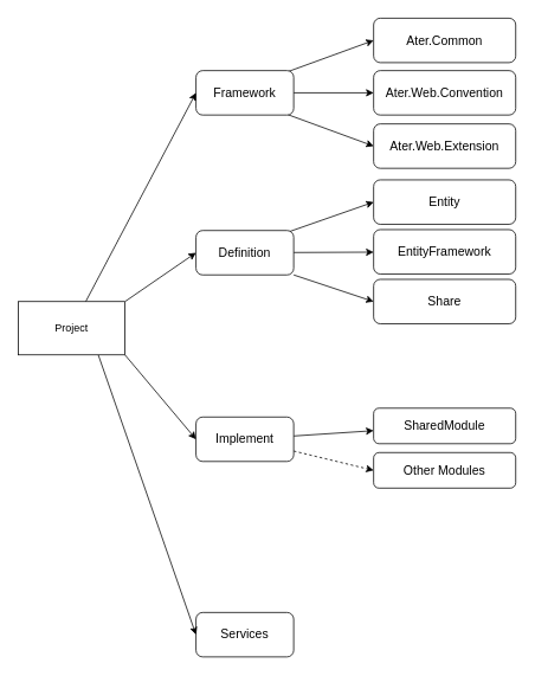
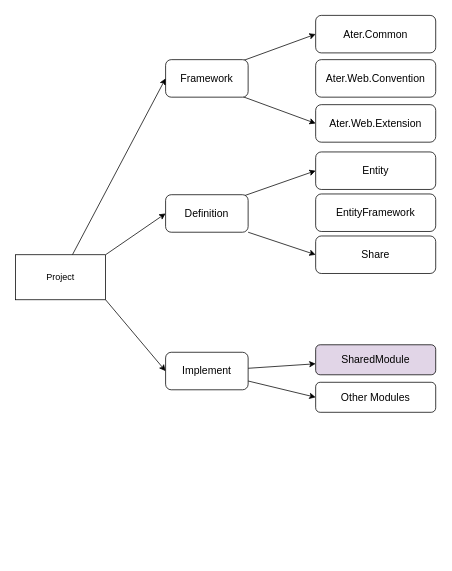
  <mxCell id="0" />
  <mxCell id="1" parent="0" />
  <mxCell id="2" style="edgeStyle=none;html=1;exitX=0.936;exitY=0.04;exitDx=0;exitDy=0;exitPerimeter=0;entryX=0;entryY=0.5;entryDx=0;entryDy=0;" parent="1" source="5" target="22" edge="1"><mxGeometry relative="1" as="geometry"><mxPoint x="410" y="229" as="targetPoint" /></mxGeometry></mxCell>
- <mxCell id="3" style="edgeStyle=none;html=1;" parent="1" source="5" target="23" edge="1"><mxGeometry relative="1" as="geometry" /></mxCell>
  <mxCell id="4" style="edgeStyle=none;html=1;exitX=1;exitY=1;exitDx=0;exitDy=0;entryX=0;entryY=0.5;entryDx=0;entryDy=0;" parent="1" source="5" target="24" edge="1"><mxGeometry relative="1" as="geometry" /></mxCell>
  <mxCell id="5" value="Definition" style="rounded=1;whiteSpace=wrap;html=1;fontSize=14;" parent="1" vertex="1"><mxGeometry x="220" y="259" width="110" height="50" as="geometry" /></mxCell>
- <mxCell id="6" style="edgeStyle=none;html=1;exitX=1;exitY=0.5;exitDx=0;exitDy=0;" parent="1" source="9" target="20" edge="1"><mxGeometry relative="1" as="geometry" /></mxCell>
  <mxCell id="7" style="edgeStyle=none;html=1;exitX=0.927;exitY=0.98;exitDx=0;exitDy=0;entryX=0;entryY=0.5;entryDx=0;entryDy=0;exitPerimeter=0;" parent="1" source="9" target="21" edge="1"><mxGeometry relative="1" as="geometry" /></mxCell>
  <mxCell id="8" style="edgeStyle=none;html=1;exitX=0.945;exitY=0.02;exitDx=0;exitDy=0;entryX=0;entryY=0.5;entryDx=0;entryDy=0;exitPerimeter=0;" parent="1" source="9" target="19" edge="1"><mxGeometry relative="1" as="geometry" /></mxCell>
  <mxCell id="9" value="Framework" style="rounded=1;whiteSpace=wrap;html=1;fontSize=14;" parent="1" vertex="1"><mxGeometry x="220" y="79" width="110" height="50" as="geometry" /></mxCell>
  <mxCell id="10" value="" style="edgeStyle=none;html=1;" edge="1" parent="1" source="12" target="25"><mxGeometry relative="1" as="geometry" /></mxCell>
- <mxCell id="11" style="edgeStyle=none;html=1;entryX=0;entryY=0.5;entryDx=0;entryDy=0;dashed=1;" edge="1" parent="1" source="12" target="26"><mxGeometry relative="1" as="geometry" /></mxCell>
+ <mxCell id="11" style="edgeStyle=none;html=1;entryX=0;entryY=0.5;entryDx=0;entryDy=0;" edge="1" parent="1" source="12" target="26"><mxGeometry relative="1" as="geometry" /></mxCell>
  <mxCell id="12" value="Implement" style="rounded=1;whiteSpace=wrap;html=1;fontSize=14;" parent="1" vertex="1"><mxGeometry x="220" y="469" width="110" height="50" as="geometry" /></mxCell>
- <mxCell id="13" value="Services" style="rounded=1;whiteSpace=wrap;html=1;fontSize=14;" parent="1" vertex="1"><mxGeometry x="220" y="689" width="110" height="50" as="geometry" /></mxCell>
  <mxCell id="14" style="edgeStyle=none;html=1;entryX=0;entryY=0.5;entryDx=0;entryDy=0;" parent="1" source="18" target="9" edge="1"><mxGeometry relative="1" as="geometry" /></mxCell>
  <mxCell id="15" style="edgeStyle=none;html=1;exitX=1;exitY=0;exitDx=0;exitDy=0;entryX=0;entryY=0.5;entryDx=0;entryDy=0;" parent="1" source="18" target="5" edge="1"><mxGeometry relative="1" as="geometry" /></mxCell>
  <mxCell id="16" style="edgeStyle=none;html=1;entryX=0;entryY=0.5;entryDx=0;entryDy=0;exitX=1;exitY=1;exitDx=0;exitDy=0;" parent="1" source="18" target="12" edge="1"><mxGeometry relative="1" as="geometry" /></mxCell>
- <mxCell id="17" style="edgeStyle=none;html=1;exitX=0.75;exitY=1;exitDx=0;exitDy=0;entryX=0;entryY=0.5;entryDx=0;entryDy=0;" parent="1" source="18" target="13" edge="1"><mxGeometry relative="1" as="geometry" /></mxCell>
  <mxCell id="18" value="Project" style="rounded=0;whiteSpace=wrap;html=1;" parent="1" vertex="1"><mxGeometry x="20" y="339" width="120" height="60" as="geometry" /></mxCell>
  <mxCell id="19" value="Ater.Common" style="rounded=1;whiteSpace=wrap;html=1;fontSize=14;" parent="1" vertex="1"><mxGeometry x="420" y="20" width="160" height="50" as="geometry" /></mxCell>
  <mxCell id="20" value="Ater.Web.Convention" style="rounded=1;whiteSpace=wrap;html=1;fontSize=14;" parent="1" vertex="1"><mxGeometry x="420" y="79" width="160" height="50" as="geometry" /></mxCell>
  <mxCell id="21" value="Ater.Web.Extension" style="rounded=1;whiteSpace=wrap;html=1;fontSize=14;" parent="1" vertex="1"><mxGeometry x="420" y="139" width="160" height="50" as="geometry" /></mxCell>
  <mxCell id="22" value="Entity" style="rounded=1;whiteSpace=wrap;html=1;fontSize=14;" parent="1" vertex="1"><mxGeometry x="420" y="202" width="160" height="50" as="geometry" /></mxCell>
  <mxCell id="23" value="EntityFramework" style="rounded=1;whiteSpace=wrap;html=1;fontSize=14;" parent="1" vertex="1"><mxGeometry x="420" y="258" width="160" height="50" as="geometry" /></mxCell>
  <mxCell id="24" value="Share" style="rounded=1;whiteSpace=wrap;html=1;fontSize=14;" parent="1" vertex="1"><mxGeometry x="420" y="314" width="160" height="50" as="geometry" /></mxCell>
- <mxCell id="25" value="SharedModule" style="whiteSpace=wrap;html=1;fontSize=14;rounded=1;" vertex="1" parent="1"><mxGeometry x="420" y="459" width="160" height="40" as="geometry" /></mxCell>
+ <mxCell id="25" value="SharedModule" style="whiteSpace=wrap;html=1;fontSize=14;rounded=1;fillColor=#e1d5e7;" vertex="1" parent="1"><mxGeometry x="420" y="459" width="160" height="40" as="geometry" /></mxCell>
  <mxCell id="26" value="Other Modules" style="whiteSpace=wrap;html=1;fontSize=14;rounded=1;" vertex="1" parent="1"><mxGeometry x="420" y="509" width="160" height="40" as="geometry" /></mxCell>
